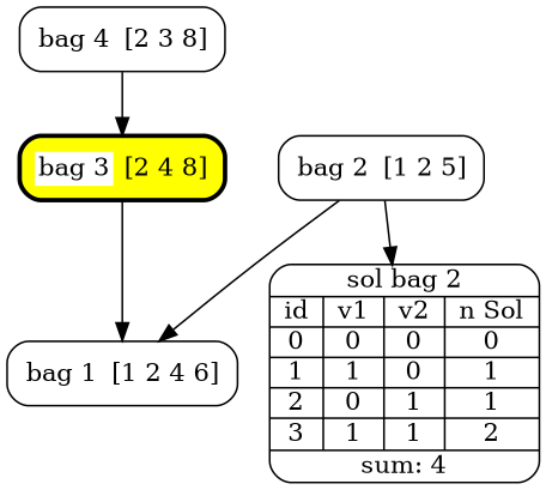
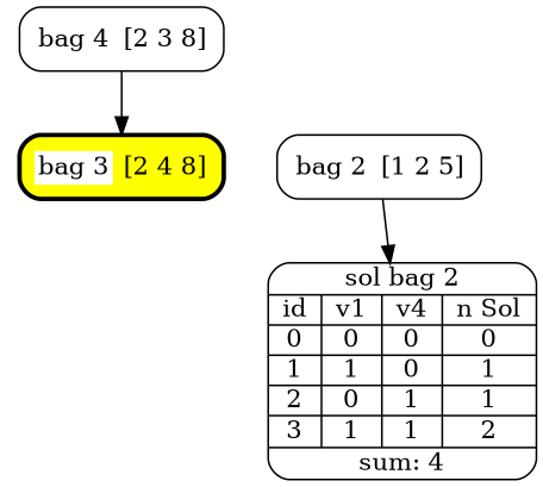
  strict digraph {
    node [fillcolor=white margin="0.11,0.01" penwidth=1.0 shape=box style="rounded,filled"]
-   n1 [height=0.5 label=<<TABLE BORDER="0" CELLBORDER="0" CELLSPACING="0">               <TR><TD BGCOLOR="white">bag 1</TD><TD PORT="anchor"></TD><TD>[1 2 4 6]</TD></TR></TABLE>> width=1.4861]
    n2 [height=0.5 label=<<TABLE BORDER="0" CELLBORDER="0" CELLSPACING="0">               <TR><TD BGCOLOR="white">bag 2</TD><TD PORT="anchor"></TD><TD>[1 2 5]</TD></TR></TABLE>> width=1.3333]
-   n3 [height=1.6667 label="{sol bag 2|{{id|0|1|2|3}|{v1|0|1|0|1}|{v2|0|0|1|1}|{n Sol|0|1|1|2}}|sum: 4}" shape=record width=1.8472]
+   n3 [height=1.6667 label="{sol bag 2|{{id|0|1|2|3}|{v1|0|1|0|1}|{v4|0|0|1|1}|{n Sol|0|1|1|2}}|sum: 4}" shape=record width=1.8472]
    n4 [fillcolor=yellow height=0.5 label=<<TABLE BORDER="0" CELLBORDER="0" CELLSPACING="0">               <TR><TD BGCOLOR="white">bag 3</TD><TD PORT="anchor"></TD><TD>[2 4 8]</TD></TR></TABLE>> penwidth=2.5 width=1.3333]
    n5 [height=0.5 label=<<TABLE BORDER="0" CELLBORDER="0" CELLSPACING="0">               <TR><TD BGCOLOR="white">bag 4</TD><TD PORT="anchor"></TD><TD>[2 3 8]</TD></TR></TABLE>> width=1.3333 penwidth=""]
-   n2 -> n1
    n2 -> n3
-   n4 -> n1
    n5 -> n4
  }
